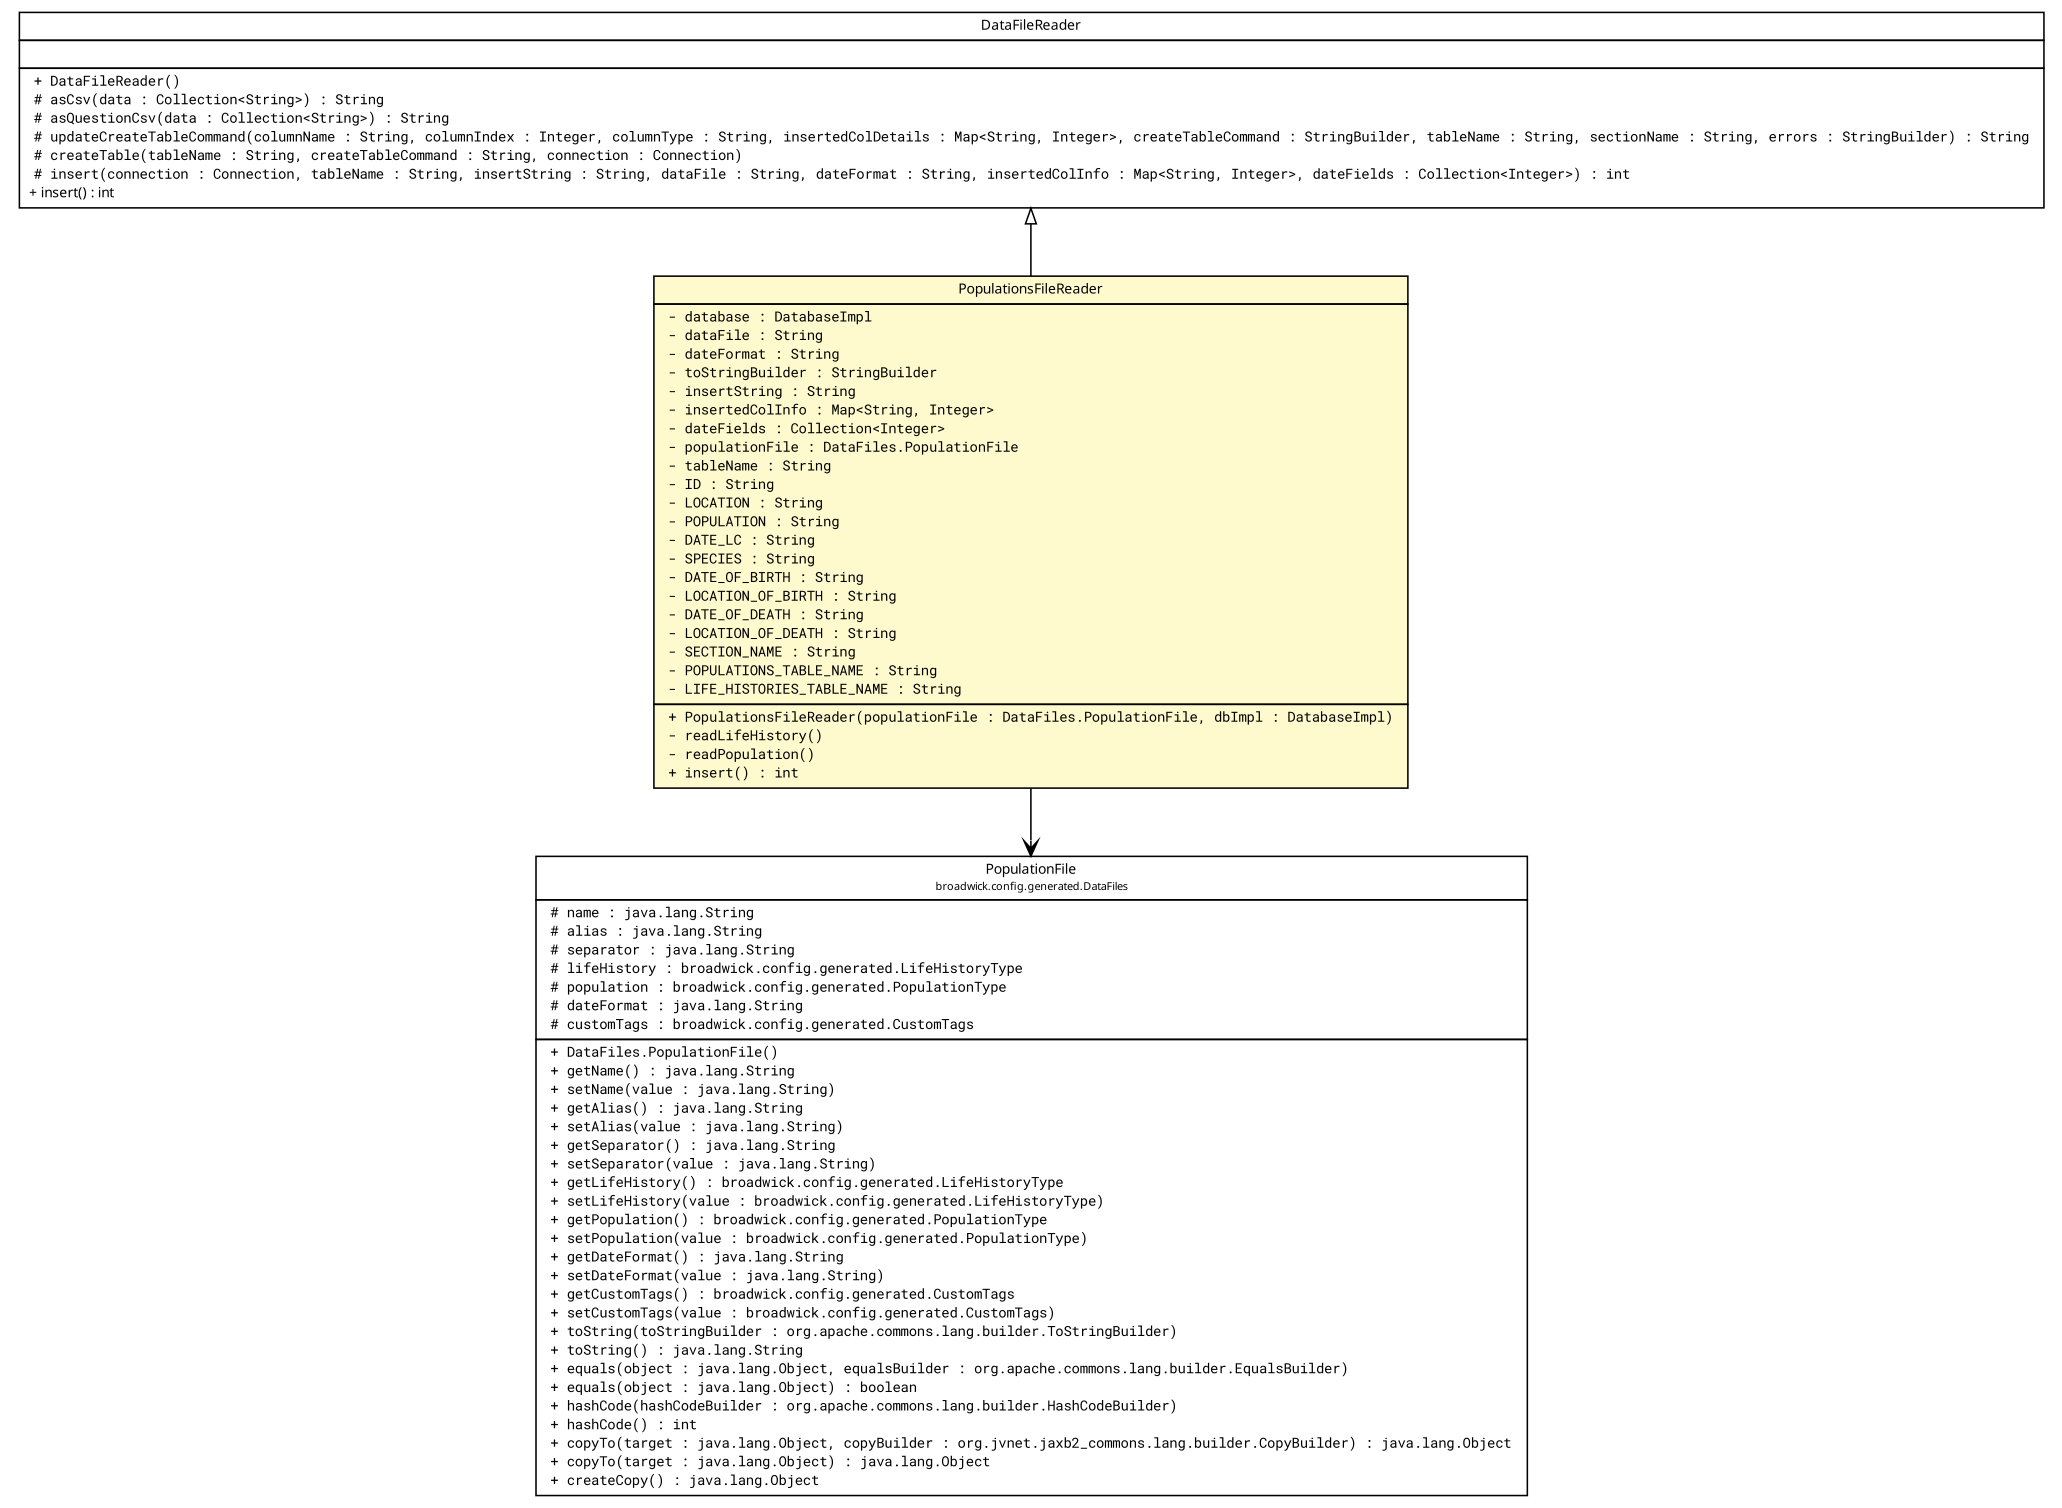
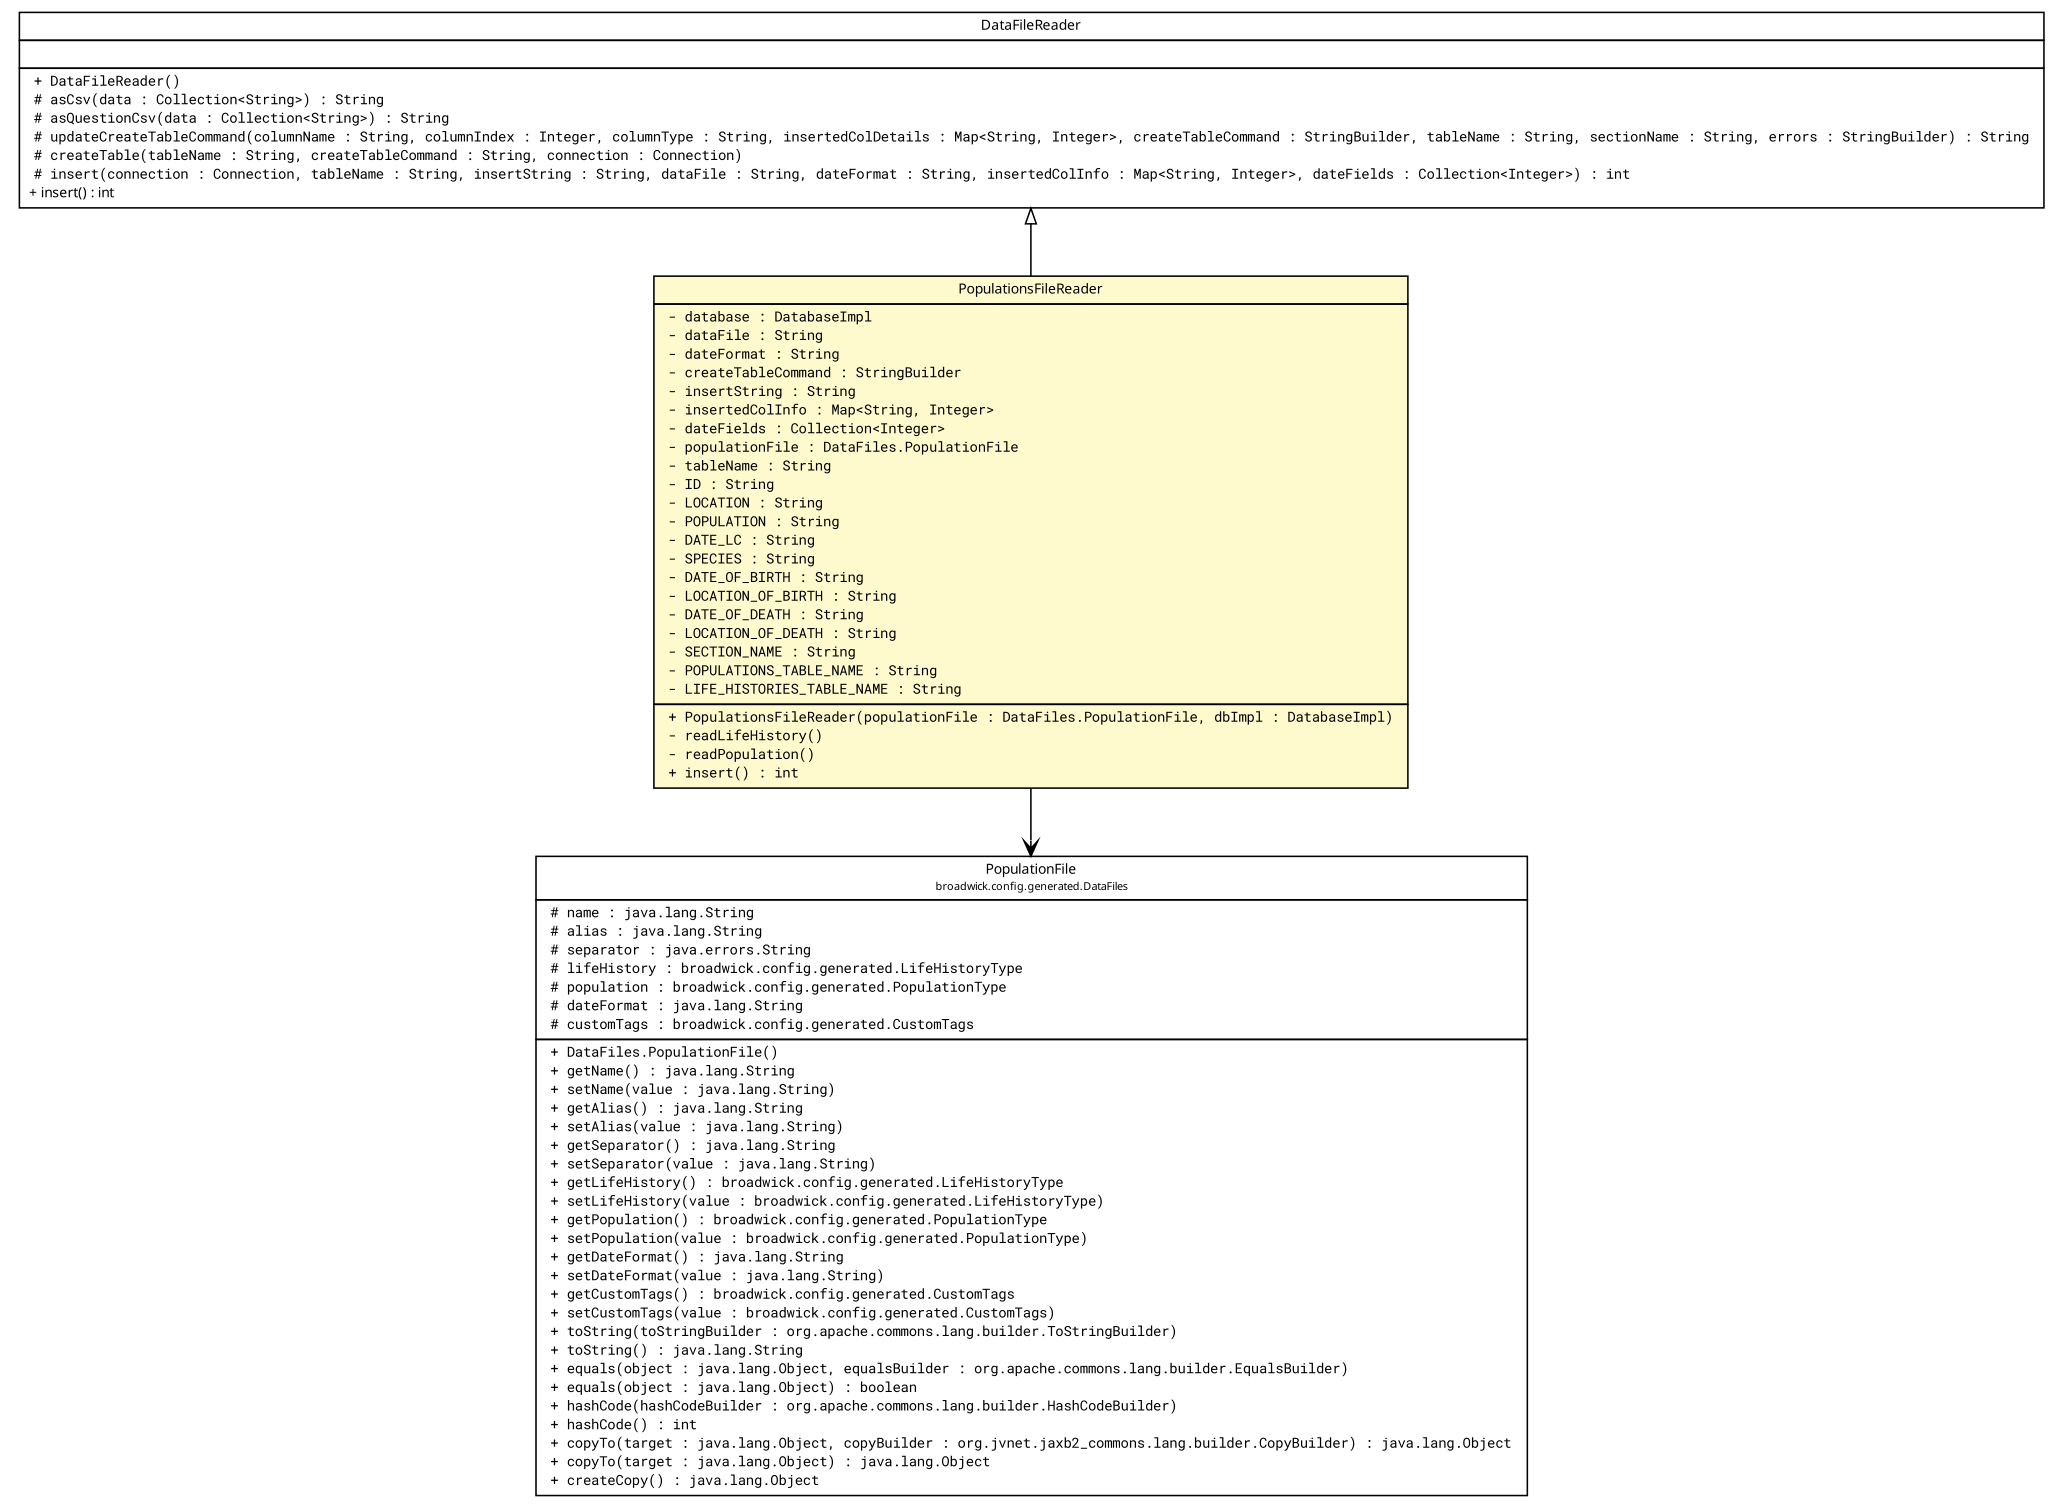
  digraph {
    fontname="Roboto Mono"
    nodesep=0.25
    ranksep=0.5
    node [fontcolor=black fontname="Roboto Mono" fontsize=9.0 shape=plaintext]
    edge [fontname="Roboto Mono" headport=p labelfontname="Trebuchet MS" labelfontsize=10 tailport=p]
-   n1 [label=<<table title="broadwick.data.readers.PopulationsFileReader" border="0" cellborder="1" cellspacing="0" cellpadding="2" port="p" bgcolor="lemonChiffon" href="./PopulationsFileReader.html"> 		<tr><td><table border="0" cellspacing="0" cellpadding="1"> <tr><td align="center" balign="center"><font face="Trebuchet MS"> PopulationsFileReader </font></td></tr> 		</table></td></tr> 		<tr><td><table border="0" cellspacing="0" cellpadding="1"> <tr><td align="left" balign="left"> - database : DatabaseImpl </td></tr> <tr><td align="left" balign="left"> - dataFile : String </td></tr> <tr><td align="left" balign="left"> - dateFormat : String </td></tr> <tr><td align="left" balign="left"> - toStringBuilder : StringBuilder </td></tr> <tr><td align="left" balign="left"> - insertString : String </td></tr> <tr><td align="left" balign="left"> - insertedColInfo : Map&lt;String, Integer&gt; </td></tr> <tr><td align="left" balign="left"> - dateFields : Collection&lt;Integer&gt; </td></tr> <tr><td align="left" balign="left"> - populationFile : DataFiles.PopulationFile </td></tr> <tr><td align="left" balign="left"> - tableName : String </td></tr> <tr><td align="left" balign="left"> - ID : String </td></tr> <tr><td align="left" balign="left"> - LOCATION : String </td></tr> <tr><td align="left" balign="left"> - POPULATION : String </td></tr> <tr><td align="left" balign="left"> - DATE_LC : String </td></tr> <tr><td align="left" balign="left"> - SPECIES : String </td></tr> <tr><td align="left" balign="left"> - DATE_OF_BIRTH : String </td></tr> <tr><td align="left" balign="left"> - LOCATION_OF_BIRTH : String </td></tr> <tr><td align="left" balign="left"> - DATE_OF_DEATH : String </td></tr> <tr><td align="left" balign="left"> - LOCATION_OF_DEATH : String </td></tr> <tr><td align="left" balign="left"> - SECTION_NAME : String </td></tr> <tr><td align="left" balign="left"> - POPULATIONS_TABLE_NAME : String </td></tr> <tr><td align="left" balign="left"> - LIFE_HISTORIES_TABLE_NAME : String </td></tr> 		</table></td></tr> 		<tr><td><table border="0" cellspacing="0" cellpadding="1"> <tr><td align="left" balign="left"> + PopulationsFileReader(populationFile : DataFiles.PopulationFile, dbImpl : DatabaseImpl) </td></tr> <tr><td align="left" balign="left"> - readLifeHistory() </td></tr> <tr><td align="left" balign="left"> - readPopulation() </td></tr> <tr><td align="left" balign="left"> + insert() : int </td></tr> 		</table></td></tr> 		</table>>]
-   n2 [label=<<table title="broadwick.config.generated.DataFiles.PopulationFile" border="0" cellborder="1" cellspacing="0" cellpadding="2" port="p" href="../../config/generated/DataFiles.PopulationFile.html"> 		<tr><td><table border="0" cellspacing="0" cellpadding="1"> <tr><td align="center" balign="center"><font face="Trebuchet MS"> PopulationFile </font></td></tr> <tr><td align="center" balign="center"><font face="Trebuchet MS" point-size="7.0"> broadwick.config.generated.DataFiles </font></td></tr> 		</table></td></tr> 		<tr><td><table border="0" cellspacing="0" cellpadding="1"> <tr><td align="left" balign="left"> # name : java.lang.String </td></tr> <tr><td align="left" balign="left"> # alias : java.lang.String </td></tr> <tr><td align="left" balign="left"> # separator : java.lang.String </td></tr> <tr><td align="left" balign="left"> # lifeHistory : broadwick.config.generated.LifeHistoryType </td></tr> <tr><td align="left" balign="left"> # population : broadwick.config.generated.PopulationType </td></tr> <tr><td align="left" balign="left"> # dateFormat : java.lang.String </td></tr> <tr><td align="left" balign="left"> # customTags : broadwick.config.generated.CustomTags </td></tr> 		</table></td></tr> 		<tr><td><table border="0" cellspacing="0" cellpadding="1"> <tr><td align="left" balign="left"> + DataFiles.PopulationFile() </td></tr> <tr><td align="left" balign="left"> + getName() : java.lang.String </td></tr> <tr><td align="left" balign="left"> + setName(value : java.lang.String) </td></tr> <tr><td align="left" balign="left"> + getAlias() : java.lang.String </td></tr> <tr><td align="left" balign="left"> + setAlias(value : java.lang.String) </td></tr> <tr><td align="left" balign="left"> + getSeparator() : java.lang.String </td></tr> <tr><td align="left" balign="left"> + setSeparator(value : java.lang.String) </td></tr> <tr><td align="left" balign="left"> + getLifeHistory() : broadwick.config.generated.LifeHistoryType </td></tr> <tr><td align="left" balign="left"> + setLifeHistory(value : broadwick.config.generated.LifeHistoryType) </td></tr> <tr><td align="left" balign="left"> + getPopulation() : broadwick.config.generated.PopulationType </td></tr> <tr><td align="left" balign="left"> + setPopulation(value : broadwick.config.generated.PopulationType) </td></tr> <tr><td align="left" balign="left"> + getDateFormat() : java.lang.String </td></tr> <tr><td align="left" balign="left"> + setDateFormat(value : java.lang.String) </td></tr> <tr><td align="left" balign="left"> + getCustomTags() : broadwick.config.generated.CustomTags </td></tr> <tr><td align="left" balign="left"> + setCustomTags(value : broadwick.config.generated.CustomTags) </td></tr> <tr><td align="left" balign="left"> + toString(toStringBuilder : org.apache.commons.lang.builder.ToStringBuilder) </td></tr> <tr><td align="left" balign="left"> + toString() : java.lang.String </td></tr> <tr><td align="left" balign="left"> + equals(object : java.lang.Object, equalsBuilder : org.apache.commons.lang.builder.EqualsBuilder) </td></tr> <tr><td align="left" balign="left"> + equals(object : java.lang.Object) : boolean </td></tr> <tr><td align="left" balign="left"> + hashCode(hashCodeBuilder : org.apache.commons.lang.builder.HashCodeBuilder) </td></tr> <tr><td align="left" balign="left"> + hashCode() : int </td></tr> <tr><td align="left" balign="left"> + copyTo(target : java.lang.Object, copyBuilder : org.jvnet.jaxb2_commons.lang.builder.CopyBuilder) : java.lang.Object </td></tr> <tr><td align="left" balign="left"> + copyTo(target : java.lang.Object) : java.lang.Object </td></tr> <tr><td align="left" balign="left"> + createCopy() : java.lang.Object </td></tr> 		</table></td></tr> 		</table>>]
+   n1 [label=<<table title="broadwick.data.readers.PopulationsFileReader" border="0" cellborder="1" cellspacing="0" cellpadding="2" port="p" bgcolor="lemonChiffon" href="./PopulationsFileReader.html"> 		<tr><td><table border="0" cellspacing="0" cellpadding="1"> <tr><td align="center" balign="center"><font face="Trebuchet MS"> PopulationsFileReader </font></td></tr> 		</table></td></tr> 		<tr><td><table border="0" cellspacing="0" cellpadding="1"> <tr><td align="left" balign="left"> - database : DatabaseImpl </td></tr> <tr><td align="left" balign="left"> - dataFile : String </td></tr> <tr><td align="left" balign="left"> - dateFormat : String </td></tr> <tr><td align="left" balign="left"> - createTableCommand : StringBuilder </td></tr> <tr><td align="left" balign="left"> - insertString : String </td></tr> <tr><td align="left" balign="left"> - insertedColInfo : Map&lt;String, Integer&gt; </td></tr> <tr><td align="left" balign="left"> - dateFields : Collection&lt;Integer&gt; </td></tr> <tr><td align="left" balign="left"> - populationFile : DataFiles.PopulationFile </td></tr> <tr><td align="left" balign="left"> - tableName : String </td></tr> <tr><td align="left" balign="left"> - ID : String </td></tr> <tr><td align="left" balign="left"> - LOCATION : String </td></tr> <tr><td align="left" balign="left"> - POPULATION : String </td></tr> <tr><td align="left" balign="left"> - DATE_LC : String </td></tr> <tr><td align="left" balign="left"> - SPECIES : String </td></tr> <tr><td align="left" balign="left"> - DATE_OF_BIRTH : String </td></tr> <tr><td align="left" balign="left"> - LOCATION_OF_BIRTH : String </td></tr> <tr><td align="left" balign="left"> - DATE_OF_DEATH : String </td></tr> <tr><td align="left" balign="left"> - LOCATION_OF_DEATH : String </td></tr> <tr><td align="left" balign="left"> - SECTION_NAME : String </td></tr> <tr><td align="left" balign="left"> - POPULATIONS_TABLE_NAME : String </td></tr> <tr><td align="left" balign="left"> - LIFE_HISTORIES_TABLE_NAME : String </td></tr> 		</table></td></tr> 		<tr><td><table border="0" cellspacing="0" cellpadding="1"> <tr><td align="left" balign="left"> + PopulationsFileReader(populationFile : DataFiles.PopulationFile, dbImpl : DatabaseImpl) </td></tr> <tr><td align="left" balign="left"> - readLifeHistory() </td></tr> <tr><td align="left" balign="left"> - readPopulation() </td></tr> <tr><td align="left" balign="left"> + insert() : int </td></tr> 		</table></td></tr> 		</table>>]
+   n2 [label=<<table title="broadwick.config.generated.DataFiles.PopulationFile" border="0" cellborder="1" cellspacing="0" cellpadding="2" port="p" href="../../config/generated/DataFiles.PopulationFile.html"> 		<tr><td><table border="0" cellspacing="0" cellpadding="1"> <tr><td align="center" balign="center"><font face="Trebuchet MS"> PopulationFile </font></td></tr> <tr><td align="center" balign="center"><font face="Trebuchet MS" point-size="7.0"> broadwick.config.generated.DataFiles </font></td></tr> 		</table></td></tr> 		<tr><td><table border="0" cellspacing="0" cellpadding="1"> <tr><td align="left" balign="left"> # name : java.lang.String </td></tr> <tr><td align="left" balign="left"> # alias : java.lang.String </td></tr> <tr><td align="left" balign="left"> # separator : java.errors.String </td></tr> <tr><td align="left" balign="left"> # lifeHistory : broadwick.config.generated.LifeHistoryType </td></tr> <tr><td align="left" balign="left"> # population : broadwick.config.generated.PopulationType </td></tr> <tr><td align="left" balign="left"> # dateFormat : java.lang.String </td></tr> <tr><td align="left" balign="left"> # customTags : broadwick.config.generated.CustomTags </td></tr> 		</table></td></tr> 		<tr><td><table border="0" cellspacing="0" cellpadding="1"> <tr><td align="left" balign="left"> + DataFiles.PopulationFile() </td></tr> <tr><td align="left" balign="left"> + getName() : java.lang.String </td></tr> <tr><td align="left" balign="left"> + setName(value : java.lang.String) </td></tr> <tr><td align="left" balign="left"> + getAlias() : java.lang.String </td></tr> <tr><td align="left" balign="left"> + setAlias(value : java.lang.String) </td></tr> <tr><td align="left" balign="left"> + getSeparator() : java.lang.String </td></tr> <tr><td align="left" balign="left"> + setSeparator(value : java.lang.String) </td></tr> <tr><td align="left" balign="left"> + getLifeHistory() : broadwick.config.generated.LifeHistoryType </td></tr> <tr><td align="left" balign="left"> + setLifeHistory(value : broadwick.config.generated.LifeHistoryType) </td></tr> <tr><td align="left" balign="left"> + getPopulation() : broadwick.config.generated.PopulationType </td></tr> <tr><td align="left" balign="left"> + setPopulation(value : broadwick.config.generated.PopulationType) </td></tr> <tr><td align="left" balign="left"> + getDateFormat() : java.lang.String </td></tr> <tr><td align="left" balign="left"> + setDateFormat(value : java.lang.String) </td></tr> <tr><td align="left" balign="left"> + getCustomTags() : broadwick.config.generated.CustomTags </td></tr> <tr><td align="left" balign="left"> + setCustomTags(value : broadwick.config.generated.CustomTags) </td></tr> <tr><td align="left" balign="left"> + toString(toStringBuilder : org.apache.commons.lang.builder.ToStringBuilder) </td></tr> <tr><td align="left" balign="left"> + toString() : java.lang.String </td></tr> <tr><td align="left" balign="left"> + equals(object : java.lang.Object, equalsBuilder : org.apache.commons.lang.builder.EqualsBuilder) </td></tr> <tr><td align="left" balign="left"> + equals(object : java.lang.Object) : boolean </td></tr> <tr><td align="left" balign="left"> + hashCode(hashCodeBuilder : org.apache.commons.lang.builder.HashCodeBuilder) </td></tr> <tr><td align="left" balign="left"> + hashCode() : int </td></tr> <tr><td align="left" balign="left"> + copyTo(target : java.lang.Object, copyBuilder : org.jvnet.jaxb2_commons.lang.builder.CopyBuilder) : java.lang.Object </td></tr> <tr><td align="left" balign="left"> + copyTo(target : java.lang.Object) : java.lang.Object </td></tr> <tr><td align="left" balign="left"> + createCopy() : java.lang.Object </td></tr> 		</table></td></tr> 		</table>>]
    n3 [label=<<table title="broadwick.data.readers.DataFileReader" border="0" cellborder="1" cellspacing="0" cellpadding="2" port="p" href="./DataFileReader.html"> 		<tr><td><table border="0" cellspacing="0" cellpadding="1"> <tr><td align="center" balign="center"><font face="Trebuchet MS"> DataFileReader </font></td></tr> 		</table></td></tr> 		<tr><td><table border="0" cellspacing="0" cellpadding="1"> <tr><td align="left" balign="left">  </td></tr> 		</table></td></tr> 		<tr><td><table border="0" cellspacing="0" cellpadding="1"> <tr><td align="left" balign="left"> + DataFileReader() </td></tr> <tr><td align="left" balign="left"> # asCsv(data : Collection&lt;String&gt;) : String </td></tr> <tr><td align="left" balign="left"> # asQuestionCsv(data : Collection&lt;String&gt;) : String </td></tr> <tr><td align="left" balign="left"> # updateCreateTableCommand(columnName : String, columnIndex : Integer, columnType : String, insertedColDetails : Map&lt;String, Integer&gt;, createTableCommand : StringBuilder, tableName : String, sectionName : String, errors : StringBuilder) : String </td></tr> <tr><td align="left" balign="left"> # createTable(tableName : String, createTableCommand : String, connection : Connection) </td></tr> <tr><td align="left" balign="left"> # insert(connection : Connection, tableName : String, insertString : String, dataFile : String, dateFormat : String, insertedColInfo : Map&lt;String, Integer&gt;, dateFields : Collection&lt;Integer&gt;) : int </td></tr> <tr><td align="left" balign="left"><font face="Trebuchet MS" point-size="9.0"> + insert() : int </font></td></tr> 		</table></td></tr> 		</table>>]
    n1 -> n2 [arrowhead=open color=black fontcolor=black fontsize=10.0]
    n3 -> n1 [arrowtail=empty dir=back fontsize=10]
  }
